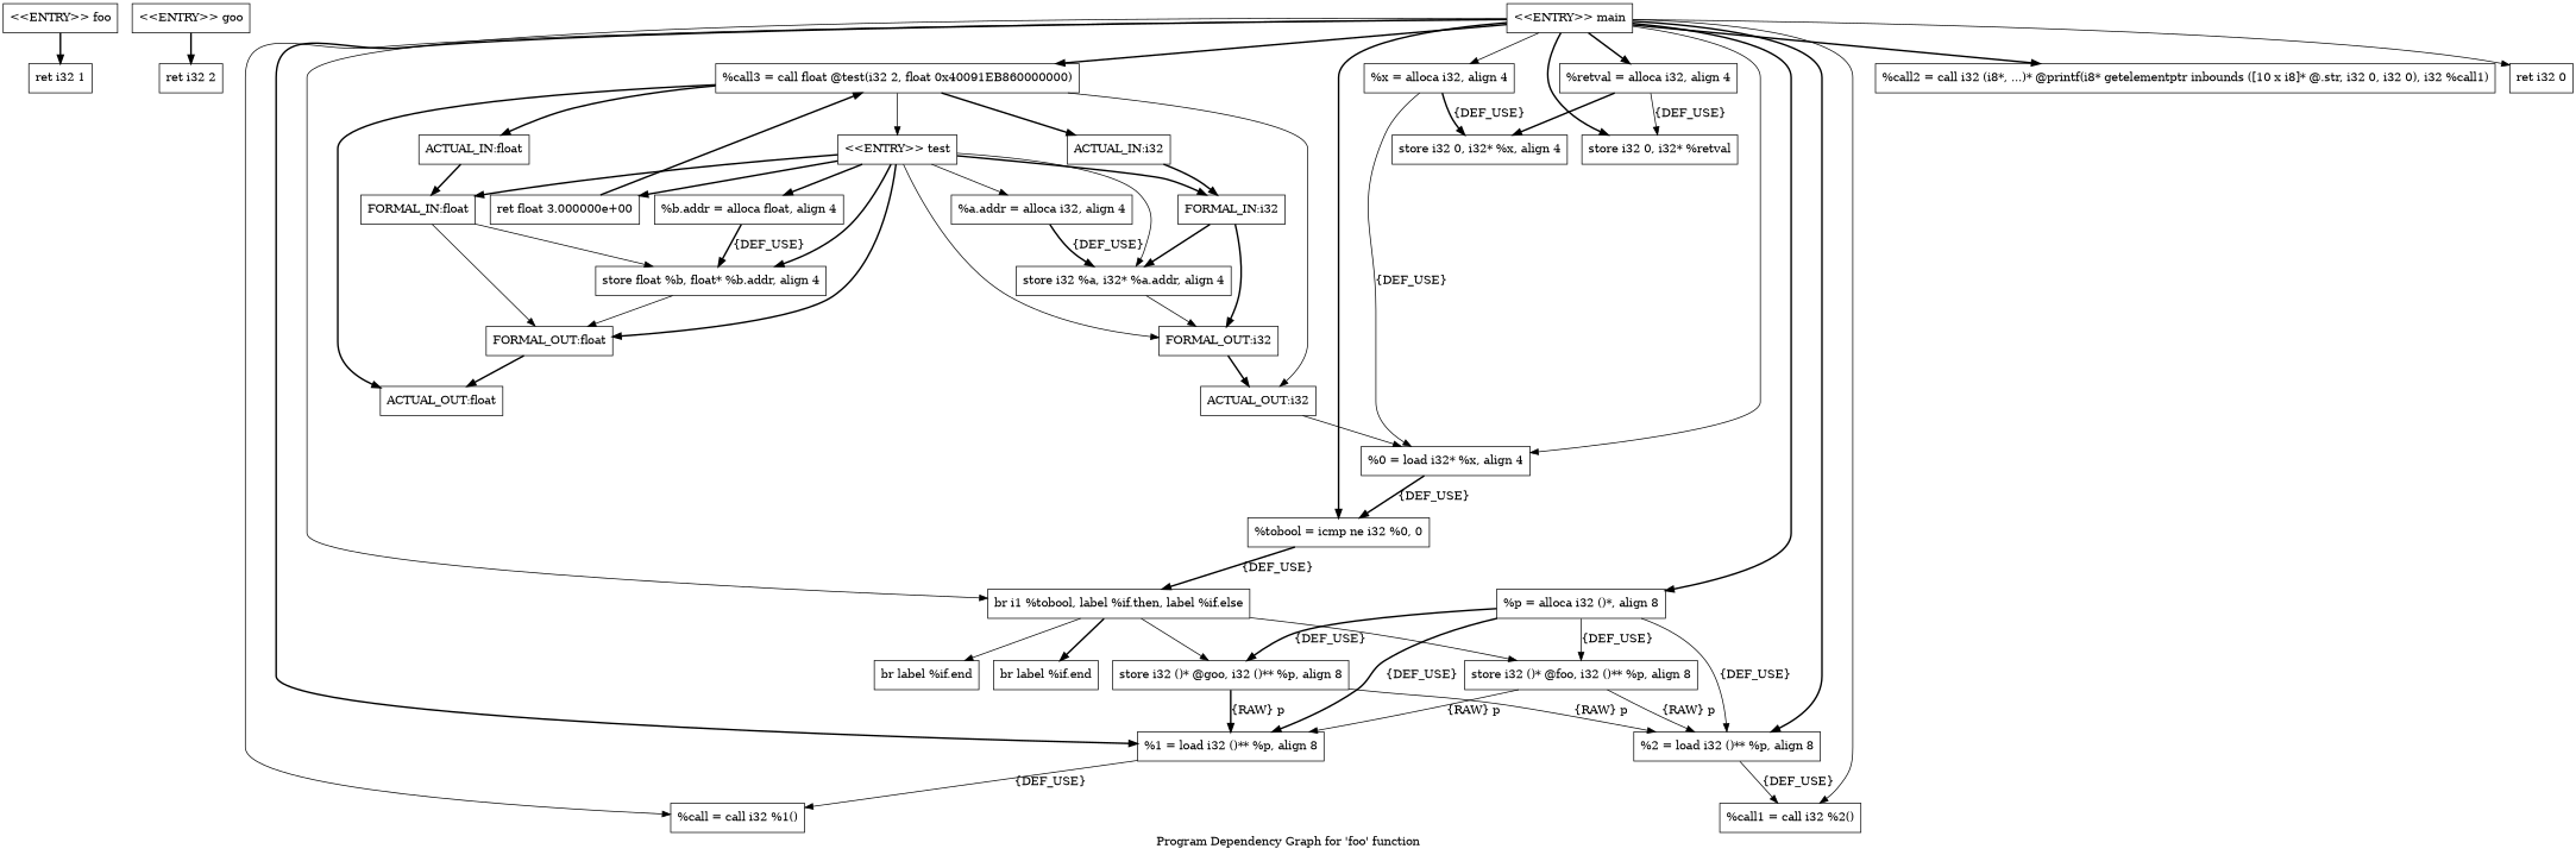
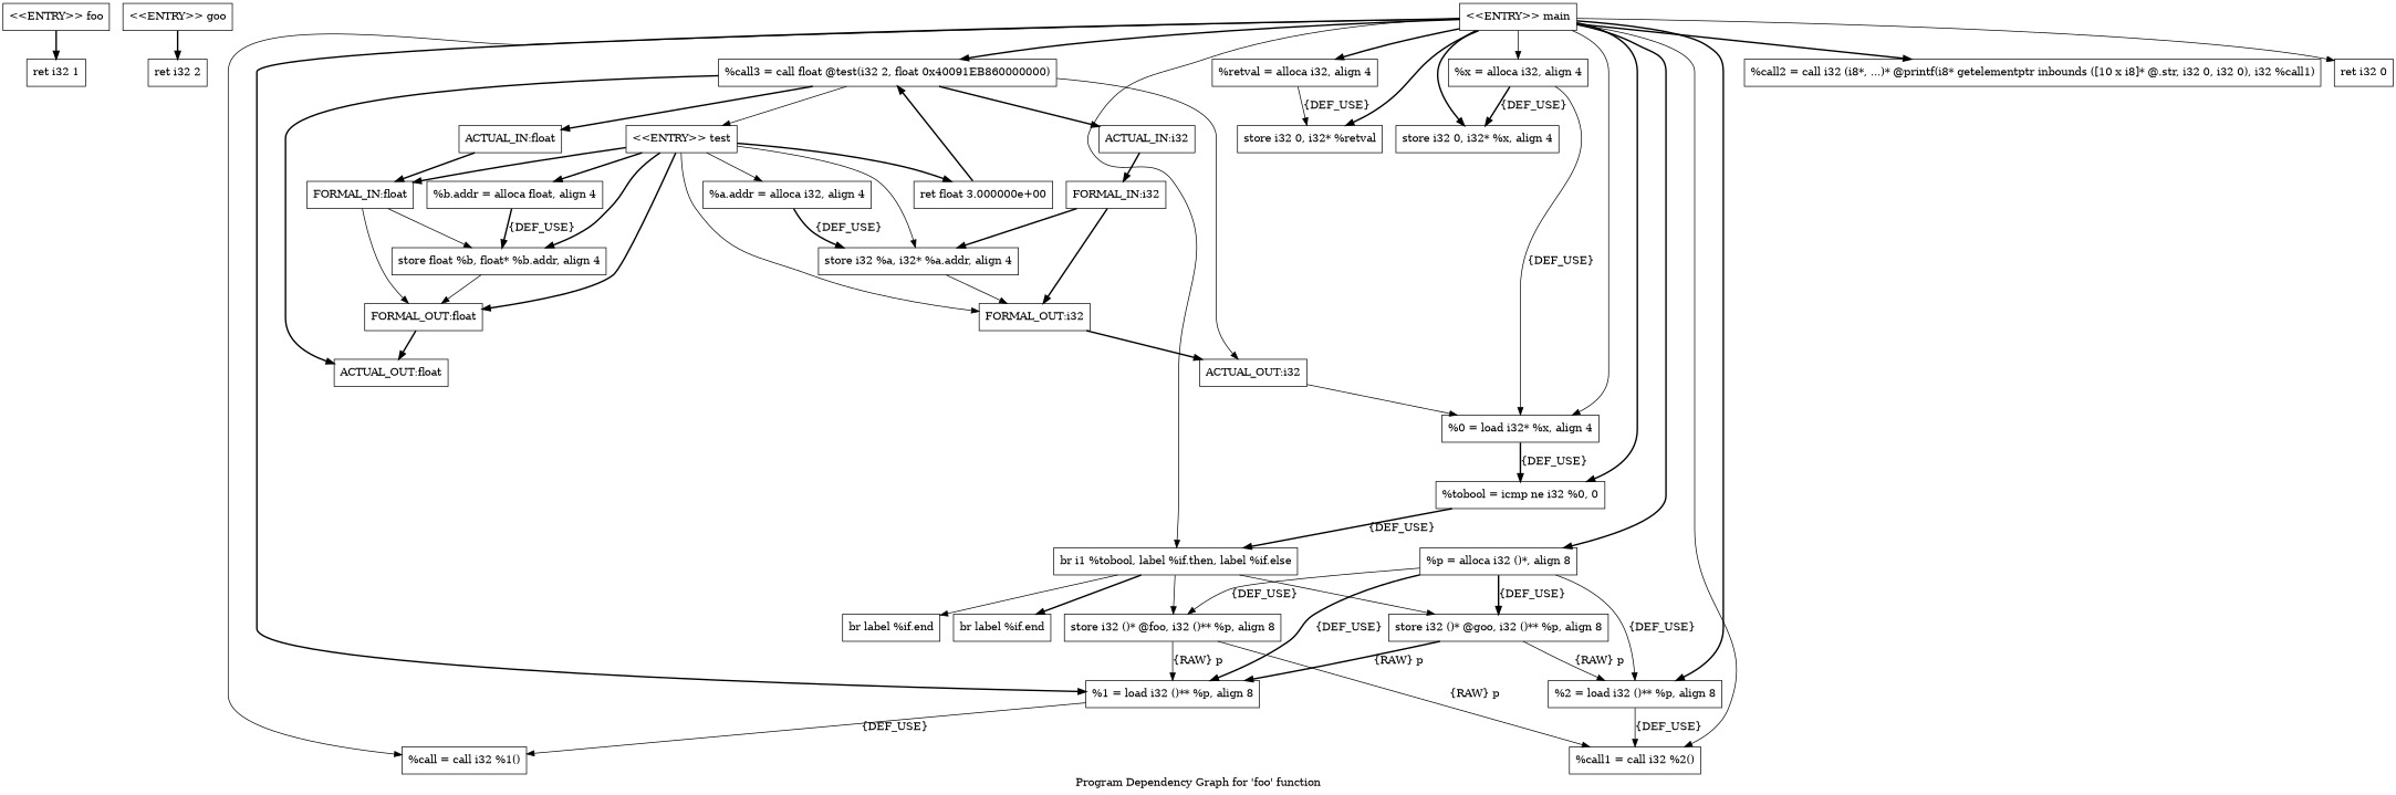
  digraph {
    label="Program Dependency Graph for 'foo' function"
    node [shape=record]
    edge [style=bold]
    n1 [label="{\<\<ENTRY\>\> foo}"]
    n2 [label="{  ret i32 1}"]
    n3 [label="{\<\<ENTRY\>\> goo}"]
    n4 [label="{  ret i32 2}"]
    n5 [label="{  %a.addr = alloca i32, align 4}"]
    n6 [label="{  store i32 %a, i32* %a.addr, align 4}"]
    n7 [label="{FORMAL_OUT:i32}"]
    n8 [label="{ACTUAL_OUT:i32}"]
    n9 [label="{  %0 = load i32* %x, align 4}"]
    n10 [label="{  %b.addr = alloca float, align 4}"]
    n11 [label="{  store float %b, float* %b.addr, align 4}"]
    n12 [label="{FORMAL_OUT:float}"]
    n13 [label="{ACTUAL_OUT:float}"]
    n14 [label="{\<\<ENTRY\>\> test}"]
    n15 [label="{  ret float 3.000000e+00}"]
    n16 [label="{FORMAL_IN:i32}"]
    n17 [label="{FORMAL_IN:float}"]
    n18 [label="{  %call3 = call float @test(i32 2, float 0x40091EB860000000)}"]
    n19 [label="{ACTUAL_IN:i32}"]
    n20 [label="{ACTUAL_IN:float}"]
    n21 [label="{  %retval = alloca i32, align 4}"]
    n22 [label="{  store i32 0, i32* %retval}"]
    n23 [label="{  %x = alloca i32, align 4}"]
    n24 [label="{  store i32 0, i32* %x, align 4}"]
    n25 [label="{  %tobool = icmp ne i32 %0, 0}"]
    n26 [label="{  br i1 %tobool, label %if.then, label %if.else}"]
    n27 [label="{  store i32 ()* @foo, i32 ()** %p, align 8}"]
    n28 [label="{  store i32 ()* @goo, i32 ()** %p, align 8}"]
    n29 [label="{  br label %if.end}"]
    n30 [label="{  br label %if.end}"]
    n31 [label="{  %p = alloca i32 ()*, align 8}"]
    n32 [label="{  %1 = load i32 ()** %p, align 8}"]
    n33 [label="{  %2 = load i32 ()** %p, align 8}"]
    n34 [label="{  %call = call i32 %1()}"]
    n35 [label="{  %call1 = call i32 %2()}"]
    n36 [label="{\<\<ENTRY\>\> main}"]
    n37 [label="{  %call2 = call i32 (i8*, ...)* @printf(i8* getelementptr inbounds ([10 x i8]* @.str, i32 0, i32 0), i32 %call1)}"]
    n38 [label="{  ret i32 0}"]
    n1 -> n2
    n3 -> n4
    n5 -> n6 [label="{DEF_USE}"]
    n6 -> n7 [style=solid]
    n7 -> n8
    n8 -> n9 [style=solid]
    n9 -> n25 [label="{DEF_USE}"]
    n10 -> n11 [label="{DEF_USE}"]
    n11 -> n12 [style=solid]
    n12 -> n13
    n14 -> n5 [style=solid]
    n14 -> n6 [style=solid]
    n14 -> n7 [style=solid]
    n14 -> n10
    n14 -> n11
    n14 -> n12
    n14 -> n15
-   n14 -> n16
    n14 -> n17
    n15 -> n18
    n16 -> n6
    n16 -> n7
    n17 -> n11 [style=solid]
    n17 -> n12 [style=solid]
    n18 -> n8 [style=solid]
    n18 -> n13
    n18 -> n14 [style=solid]
    n18 -> n19
    n18 -> n20
    n19 -> n16
    n20 -> n17
    n21 -> n22 [label="{DEF_USE}" style=solid]
    n23 -> n9 [label="{DEF_USE}" style=solid]
    n23 -> n24 [label="{DEF_USE}"]
    n25 -> n26 [label="{DEF_USE}"]
    n26 -> n27 [style=solid]
    n26 -> n28 [style=solid]
    n26 -> n29 [style=solid]
    n26 -> n30
    n27 -> n32 [label="{RAW} p" style=solid]
-   n27 -> n33 [label="{RAW} p" style=solid]
+   n27 -> n35 [label="{RAW} p" style=solid]
    n28 -> n32 [label="{RAW} p"]
    n28 -> n33 [label="{RAW} p" style=solid]
    n31 -> n27 [label="{DEF_USE}" style=solid]
    n31 -> n28 [label="{DEF_USE}"]
    n31 -> n32 [label="{DEF_USE}"]
    n31 -> n33 [label="{DEF_USE}" style=solid]
    n32 -> n34 [label="{DEF_USE}" style=solid]
    n33 -> n35 [label="{DEF_USE}" style=solid]
    n36 -> n9 [style=solid]
    n36 -> n18
    n36 -> n21
    n36 -> n22
    n36 -> n23 [style=solid]
-   n21 -> n24
+   n36 -> n24
    n36 -> n25
    n36 -> n26 [style=solid]
    n36 -> n31
    n36 -> n32
    n36 -> n33
    n36 -> n34 [style=solid]
    n36 -> n35 [style=solid]
    n36 -> n37
    n36 -> n38 [style=solid]
  }
